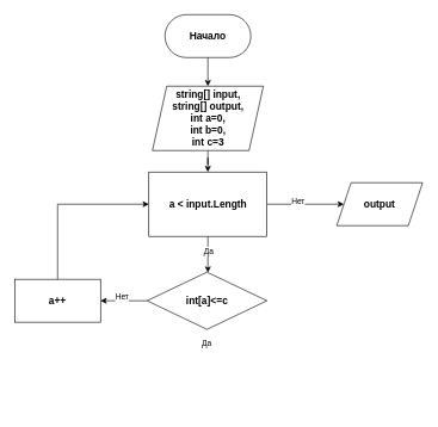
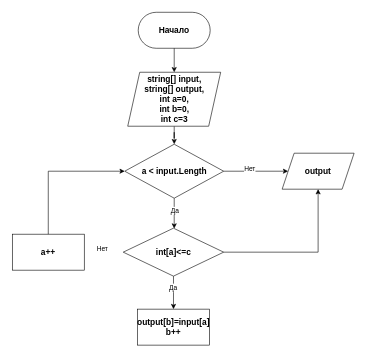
  <mxCell id="0" />
  <mxCell id="1" parent="0" />
  <mxCell id="2" value="&lt;font style=&quot;font-size: 14px;&quot;&gt;&lt;b&gt;Начало&lt;/b&gt;&lt;/font&gt;" style="rounded=1;whiteSpace=wrap;html=1;arcSize=50;" parent="1" vertex="1"><mxGeometry x="230" y="20" width="120" height="60" as="geometry" /></mxCell>
  <mxCell id="3" value="" style="endArrow=classic;html=1;rounded=0;exitX=0.5;exitY=1;exitDx=0;exitDy=0;" parent="1" source="2" edge="1"><mxGeometry width="50" height="50" relative="1" as="geometry"><mxPoint x="290" y="390" as="sourcePoint" /><mxPoint x="290" y="120" as="targetPoint" /></mxGeometry></mxCell>
  <mxCell id="4" value="" style="edgeStyle=orthogonalEdgeStyle;rounded=0;orthogonalLoop=1;jettySize=auto;html=1;" parent="1" source="5" target="10" edge="1"><mxGeometry relative="1" as="geometry" /></mxCell>
  <mxCell id="5" value="&lt;b&gt;&lt;font style=&quot;font-size: 14px;&quot;&gt;string[] input,&lt;br&gt;string[] output,&lt;br&gt;int a=0,&lt;br&gt;int b=0,&lt;br&gt;int c=3&lt;/font&gt;&lt;/b&gt;" style="shape=parallelogram;perimeter=parallelogramPerimeter;whiteSpace=wrap;html=1;fixedSize=1;" parent="1" vertex="1"><mxGeometry x="212.5" y="120" width="155" height="90" as="geometry" /></mxCell>
  <mxCell id="6" value="" style="edgeStyle=orthogonalEdgeStyle;rounded=0;orthogonalLoop=1;jettySize=auto;html=1;" parent="1" source="10" target="11" edge="1"><mxGeometry relative="1" as="geometry" /></mxCell>
  <mxCell id="7" value="Нет" style="edgeLabel;html=1;align=center;verticalAlign=middle;resizable=0;points=[];" parent="6" vertex="1" connectable="0"><mxGeometry x="-0.209" relative="1" as="geometry"><mxPoint y="-5" as="offset" /></mxGeometry></mxCell>
  <mxCell id="8" value="" style="edgeStyle=orthogonalEdgeStyle;rounded=0;orthogonalLoop=1;jettySize=auto;html=1;" parent="1" source="10" target="14" edge="1"><mxGeometry relative="1" as="geometry"><Array as="points"><mxPoint x="290" y="360" /><mxPoint x="290" y="360" /></Array></mxGeometry></mxCell>
  <mxCell id="9" value="Да" style="edgeLabel;html=1;align=center;verticalAlign=middle;resizable=0;points=[];" parent="8" vertex="1" connectable="0"><mxGeometry x="-0.227" relative="1" as="geometry"><mxPoint as="offset" /></mxGeometry></mxCell>
- <mxCell id="10" value="&lt;b&gt;&lt;font style=&quot;font-size: 14px;&quot;&gt;a &amp;lt; input.Length&lt;/font&gt;&lt;/b&gt;" style="whiteSpace=wrap;html=1;rounded=0;" parent="1" vertex="1"><mxGeometry x="207.5" y="240" width="165" height="90" as="geometry" /></mxCell>
+ <mxCell id="10" value="&lt;b&gt;&lt;font style=&quot;font-size: 14px;&quot;&gt;a &amp;lt; input.Length&lt;/font&gt;&lt;/b&gt;" style="rhombus;whiteSpace=wrap;html=1;" parent="1" vertex="1"><mxGeometry x="207.5" y="240" width="165" height="90" as="geometry" /></mxCell>
  <mxCell id="11" value="&lt;b&gt;&lt;font style=&quot;font-size: 14px;&quot;&gt;output&lt;/font&gt;&lt;/b&gt;" style="shape=parallelogram;perimeter=parallelogramPerimeter;whiteSpace=wrap;html=1;fixedSize=1;" parent="1" vertex="1"><mxGeometry x="470" y="255" width="120" height="60" as="geometry" /></mxCell>
- <mxCell id="13" value="" style="edgeStyle=orthogonalEdgeStyle;rounded=0;orthogonalLoop=1;jettySize=auto;html=1;" parent="1" source="14" target="16" edge="1"><mxGeometry relative="1" as="geometry" /></mxCell>
+ <mxCell id="12" value="" style="edgeStyle=orthogonalEdgeStyle;rounded=0;orthogonalLoop=1;jettySize=auto;html=1;" parent="1" source="14" target="15" edge="1"><mxGeometry relative="1" as="geometry" /></mxCell>
+ <mxCell id="13" value="" style="edgeStyle=orthogonalEdgeStyle;rounded=0;orthogonalLoop=1;jettySize=auto;html=1;" parent="1" source="14" target="11" edge="1"><mxGeometry relative="1" as="geometry" /></mxCell>
  <mxCell id="14" value="&lt;font style=&quot;font-size: 14px;&quot;&gt;&lt;b&gt;int[a]&amp;lt;=c&lt;/b&gt;&lt;/font&gt;" style="rhombus;whiteSpace=wrap;html=1;" parent="1" vertex="1"><mxGeometry x="205" y="380" width="167.5" height="80" as="geometry" /></mxCell>
+ <mxCell id="15" value="&lt;b&gt;&lt;font style=&quot;font-size: 14px;&quot;&gt;output[b]=input[a]&lt;br&gt;b++&lt;/font&gt;&lt;/b&gt;" style="rounded=0;whiteSpace=wrap;html=1;" parent="1" vertex="1"><mxGeometry x="228.75" y="515" width="120" height="60" as="geometry" /></mxCell>
  <mxCell id="16" value="&lt;font style=&quot;font-size: 14px;&quot;&gt;&lt;b&gt;a++&lt;/b&gt;&lt;/font&gt;" style="rounded=0;whiteSpace=wrap;html=1;" parent="1" vertex="1"><mxGeometry x="20" y="390" width="120" height="60" as="geometry" /></mxCell>
  <mxCell id="17" value="" style="endArrow=classic;html=1;rounded=0;exitX=0.5;exitY=0;exitDx=0;exitDy=0;entryX=0;entryY=0.5;entryDx=0;entryDy=0;" parent="1" source="16" target="10" edge="1"><mxGeometry width="50" height="50" relative="1" as="geometry"><mxPoint x="290" y="360" as="sourcePoint" /><mxPoint x="340" y="310" as="targetPoint" /><Array as="points"><mxPoint x="80" y="285" /></Array></mxGeometry></mxCell>
  <mxCell id="18" value="Нет" style="edgeLabel;html=1;align=center;verticalAlign=middle;resizable=0;points=[];" parent="1" vertex="1" connectable="0"><mxGeometry x="190" y="340" as="geometry"><mxPoint x="-21" y="74" as="offset" /></mxGeometry></mxCell>
  <mxCell id="19" value="Да" style="edgeLabel;html=1;align=center;verticalAlign=middle;resizable=0;points=[];" parent="1" vertex="1" connectable="0"><mxGeometry x="300" y="360" as="geometry"><mxPoint x="-13" y="118" as="offset" /></mxGeometry></mxCell>
